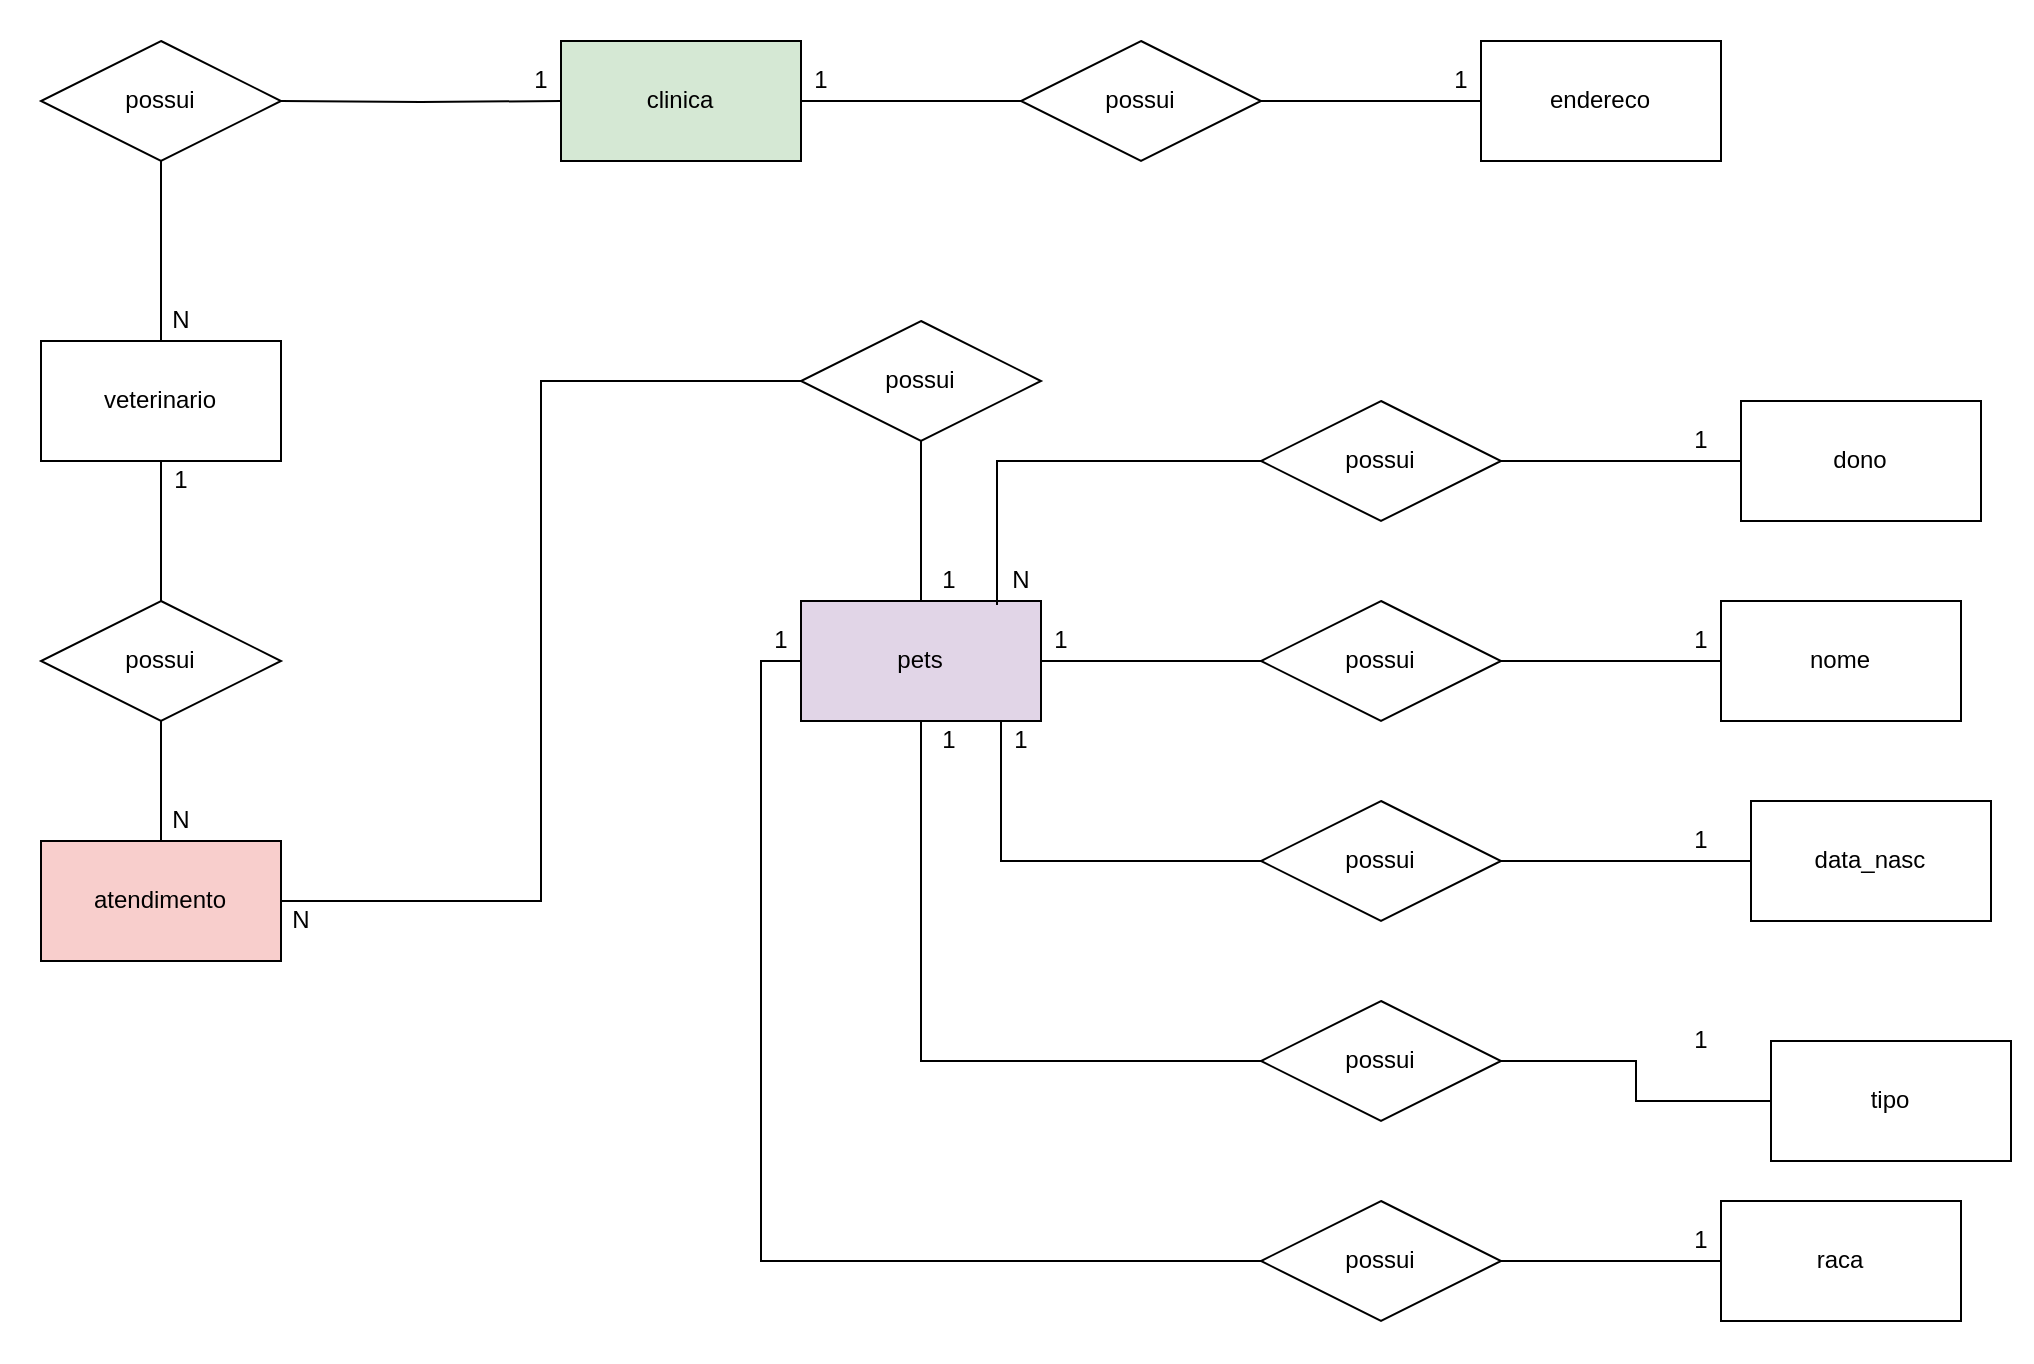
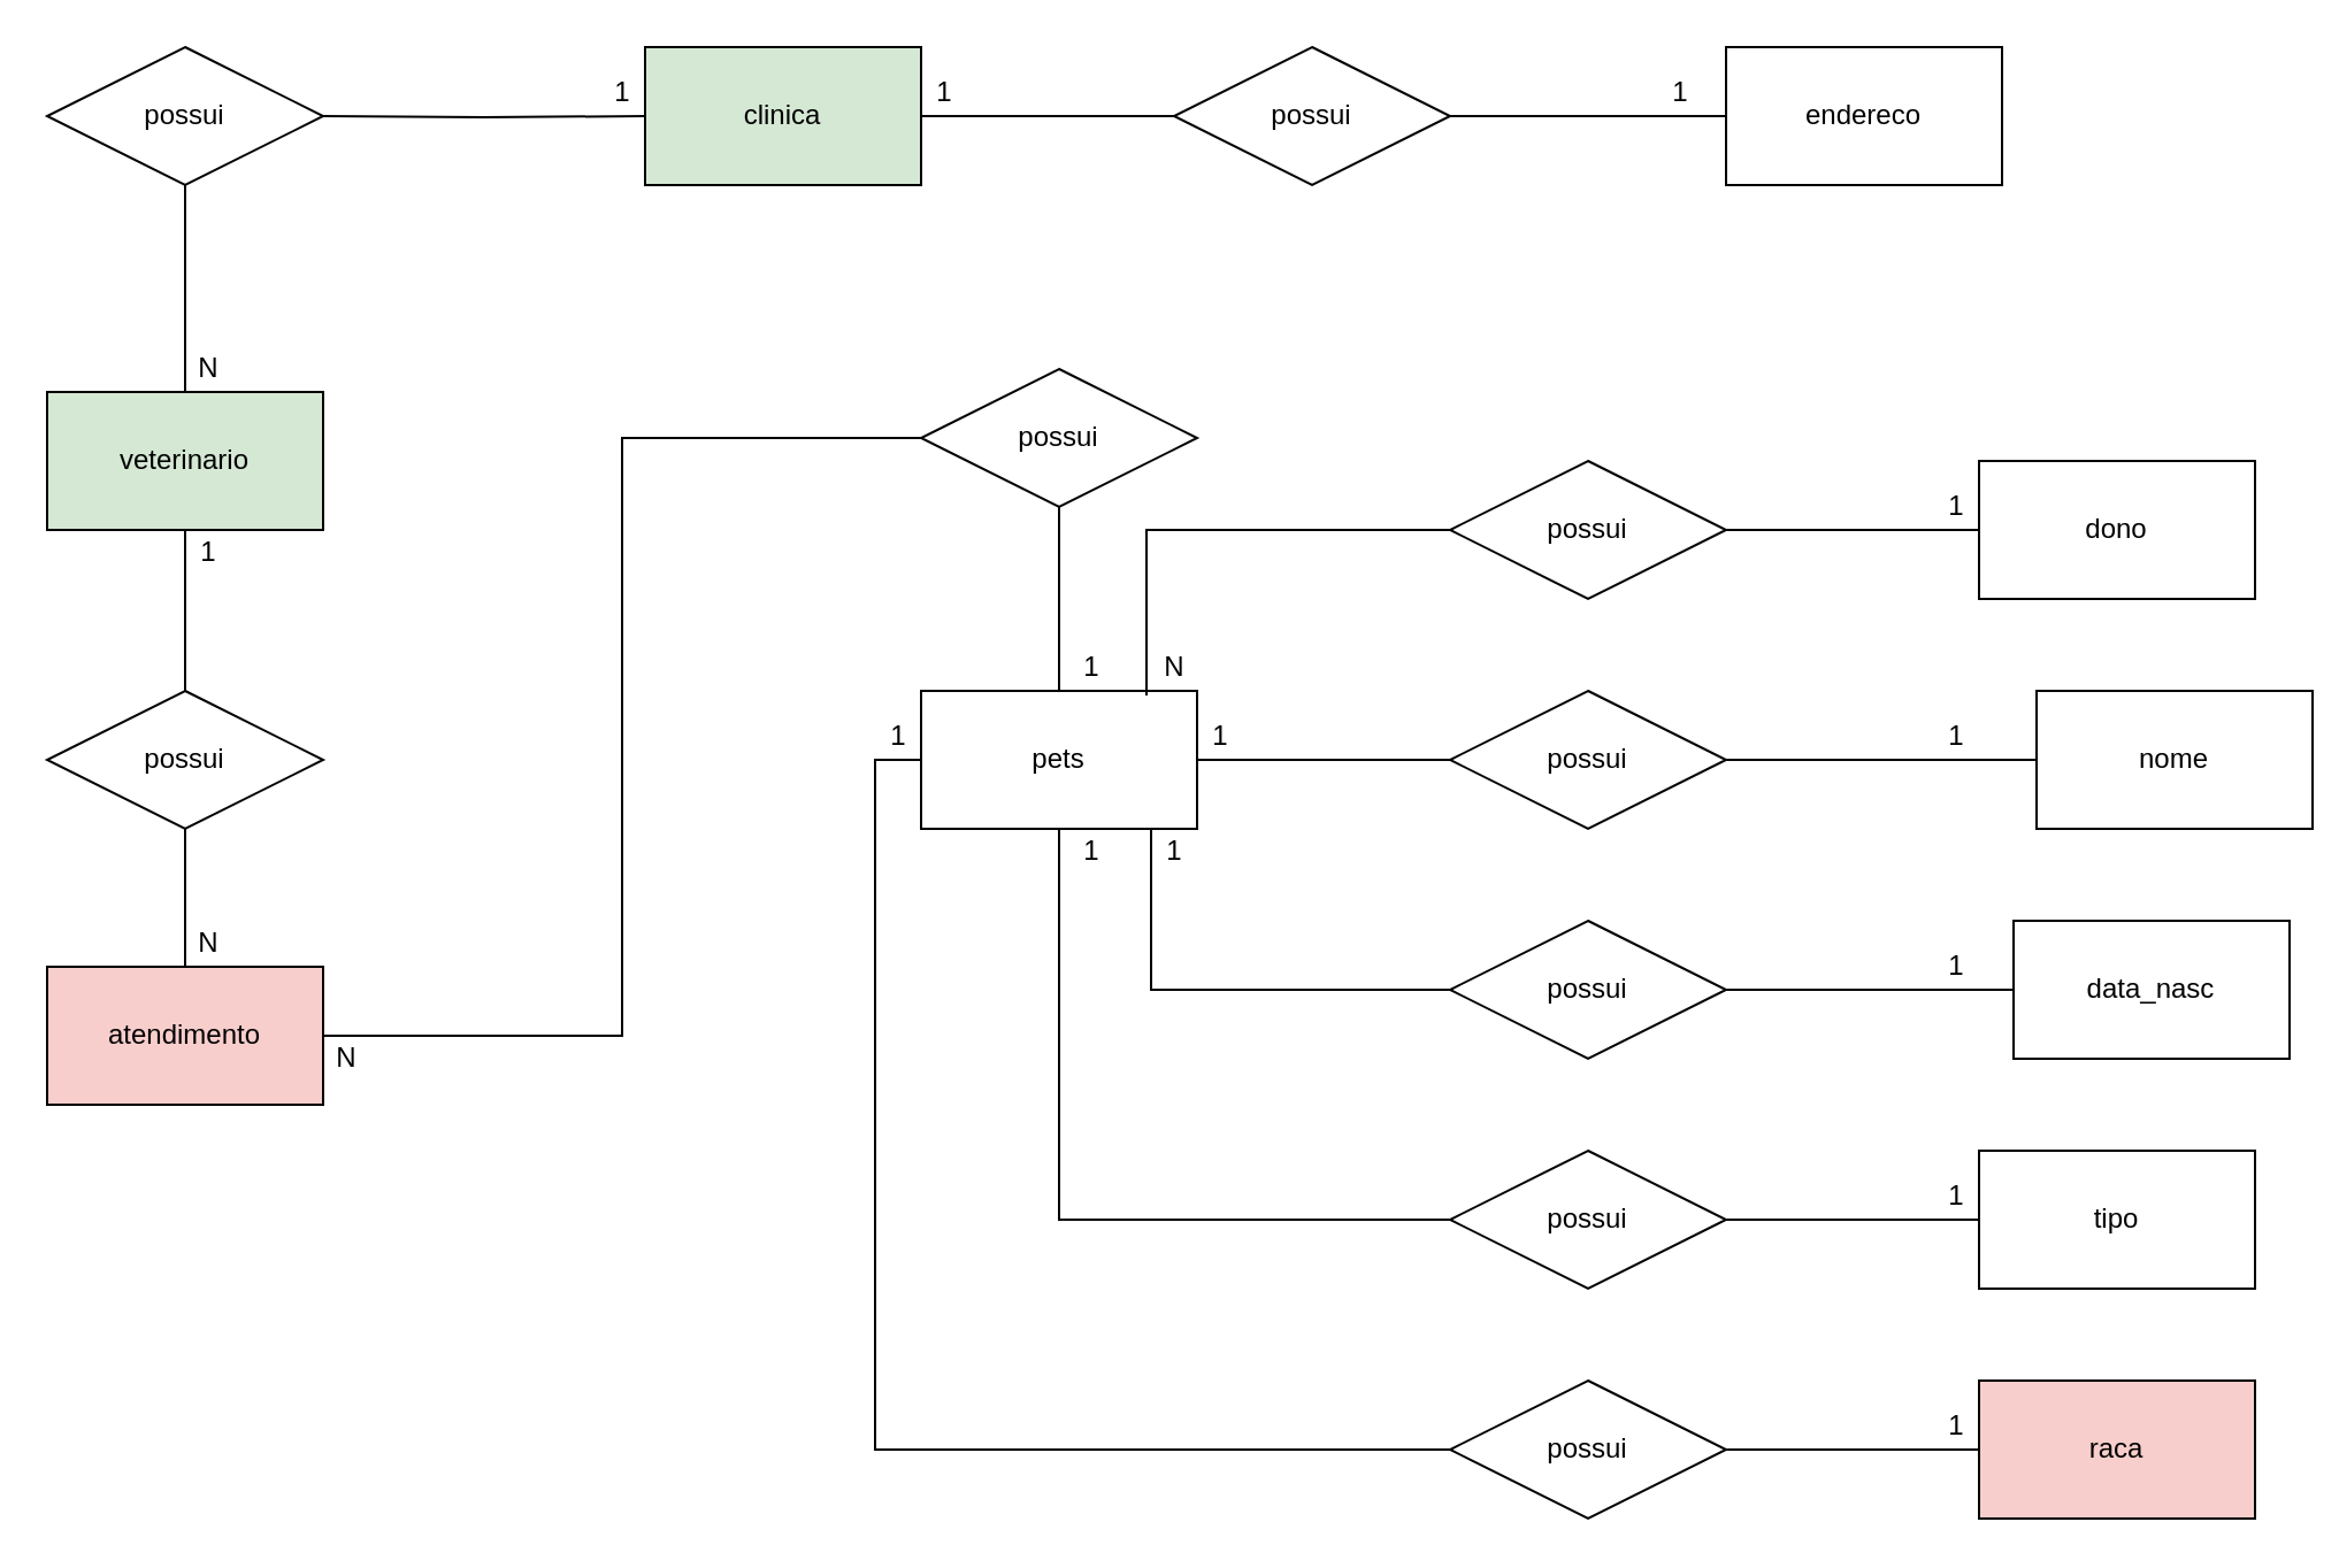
  <mxCell id="0" />
  <mxCell id="1" parent="0" />
  <mxCell id="2" style="edgeStyle=orthogonalEdgeStyle;rounded=0;orthogonalLoop=1;jettySize=auto;html=1;entryX=0;entryY=0.5;entryDx=0;entryDy=0;endArrow=none;endFill=0;" parent="1" source="4" target="6" edge="1"><mxGeometry relative="1" as="geometry" /></mxCell>
  <mxCell id="3" style="edgeStyle=orthogonalEdgeStyle;rounded=0;orthogonalLoop=1;jettySize=auto;html=1;entryX=0;entryY=0.5;entryDx=0;entryDy=0;endArrow=none;endFill=0;" parent="1" source="4" target="11" edge="1"><mxGeometry relative="1" as="geometry"><Array as="points"><mxPoint x="500" y="430" /></Array></mxGeometry></mxCell>
- <mxCell id="4" value="pets" style="rounded=0;whiteSpace=wrap;html=1;fillColor=#e1d5e7;" parent="1" vertex="1"><mxGeometry x="400" y="300" width="120" height="60" as="geometry" /></mxCell>
+ <mxCell id="4" value="pets" style="rounded=0;whiteSpace=wrap;html=1;" parent="1" vertex="1"><mxGeometry x="400" y="300" width="120" height="60" as="geometry" /></mxCell>
  <mxCell id="5" style="edgeStyle=orthogonalEdgeStyle;rounded=0;orthogonalLoop=1;jettySize=auto;html=1;entryX=0;entryY=0.5;entryDx=0;entryDy=0;endArrow=none;endFill=0;" parent="1" source="6" target="7" edge="1"><mxGeometry relative="1" as="geometry" /></mxCell>
  <mxCell id="6" value="possui" style="shape=rhombus;perimeter=rhombusPerimeter;whiteSpace=wrap;html=1;align=center;" parent="1" vertex="1"><mxGeometry x="630" y="300" width="120" height="60" as="geometry" /></mxCell>
- <mxCell id="7" value="nome" style="rounded=0;whiteSpace=wrap;html=1;" parent="1" vertex="1"><mxGeometry x="860" y="300" width="120" height="60" as="geometry" /></mxCell>
+ <mxCell id="7" value="nome" style="rounded=0;whiteSpace=wrap;html=1;" parent="1" vertex="1"><mxGeometry x="885" y="300" width="120" height="60" as="geometry" /></mxCell>
  <mxCell id="8" value="1" style="text;html=1;align=center;verticalAlign=middle;resizable=0;points=[];autosize=1;strokeColor=none;" parent="1" vertex="1"><mxGeometry x="520" y="310" width="20" height="20" as="geometry" /></mxCell>
  <mxCell id="9" value="1" style="text;html=1;align=center;verticalAlign=middle;resizable=0;points=[];autosize=1;strokeColor=none;" parent="1" vertex="1"><mxGeometry x="840" y="310" width="20" height="20" as="geometry" /></mxCell>
  <mxCell id="10" style="edgeStyle=orthogonalEdgeStyle;rounded=0;orthogonalLoop=1;jettySize=auto;html=1;entryX=0;entryY=0.5;entryDx=0;entryDy=0;endArrow=none;endFill=0;" parent="1" source="11" target="12" edge="1"><mxGeometry relative="1" as="geometry" /></mxCell>
  <mxCell id="11" value="possui" style="shape=rhombus;perimeter=rhombusPerimeter;whiteSpace=wrap;html=1;align=center;" parent="1" vertex="1"><mxGeometry x="630" y="400" width="120" height="60" as="geometry" /></mxCell>
  <mxCell id="12" value="data_nasc" style="rounded=0;whiteSpace=wrap;html=1;" parent="1" vertex="1"><mxGeometry x="875" y="400" width="120" height="60" as="geometry" /></mxCell>
  <mxCell id="13" value="1" style="text;html=1;align=center;verticalAlign=middle;resizable=0;points=[];autosize=1;strokeColor=none;" parent="1" vertex="1"><mxGeometry x="500" y="360" width="20" height="20" as="geometry" /></mxCell>
  <mxCell id="14" value="1" style="text;html=1;align=center;verticalAlign=middle;resizable=0;points=[];autosize=1;strokeColor=none;" parent="1" vertex="1"><mxGeometry x="840" y="410" width="20" height="20" as="geometry" /></mxCell>
- <mxCell id="15" value="tipo" style="rounded=0;whiteSpace=wrap;html=1;" parent="1" vertex="1"><mxGeometry x="885" y="520" width="120" height="60" as="geometry" /></mxCell>
+ <mxCell id="15" value="tipo" style="rounded=0;whiteSpace=wrap;html=1;" parent="1" vertex="1"><mxGeometry x="860" y="500" width="120" height="60" as="geometry" /></mxCell>
  <mxCell id="16" style="edgeStyle=orthogonalEdgeStyle;rounded=0;orthogonalLoop=1;jettySize=auto;html=1;entryX=0;entryY=0.5;entryDx=0;entryDy=0;endArrow=none;endFill=0;" parent="1" source="18" target="15" edge="1"><mxGeometry relative="1" as="geometry" /></mxCell>
  <mxCell id="17" style="edgeStyle=orthogonalEdgeStyle;rounded=0;orthogonalLoop=1;jettySize=auto;html=1;entryX=0.5;entryY=1;entryDx=0;entryDy=0;endArrow=none;endFill=0;" parent="1" source="18" target="4" edge="1"><mxGeometry relative="1" as="geometry"><Array as="points"><mxPoint x="460" y="530" /></Array></mxGeometry></mxCell>
  <mxCell id="18" value="possui" style="shape=rhombus;perimeter=rhombusPerimeter;whiteSpace=wrap;html=1;align=center;" parent="1" vertex="1"><mxGeometry x="630" y="500" width="120" height="60" as="geometry" /></mxCell>
  <mxCell id="19" value="1" style="text;html=1;align=center;verticalAlign=middle;resizable=0;points=[];autosize=1;strokeColor=none;" parent="1" vertex="1"><mxGeometry x="464" y="360" width="20" height="20" as="geometry" /></mxCell>
  <mxCell id="20" value="1" style="text;html=1;align=center;verticalAlign=middle;resizable=0;points=[];autosize=1;strokeColor=none;" parent="1" vertex="1"><mxGeometry x="840" y="510" width="20" height="20" as="geometry" /></mxCell>
- <mxCell id="21" value="dono" style="rounded=0;whiteSpace=wrap;html=1;" parent="1" vertex="1"><mxGeometry x="870" y="200" width="120" height="60" as="geometry" /></mxCell>
+ <mxCell id="21" value="dono" style="rounded=0;whiteSpace=wrap;html=1;" parent="1" vertex="1"><mxGeometry x="860" y="200" width="120" height="60" as="geometry" /></mxCell>
  <mxCell id="22" style="edgeStyle=orthogonalEdgeStyle;rounded=0;orthogonalLoop=1;jettySize=auto;html=1;entryX=0;entryY=0.5;entryDx=0;entryDy=0;endArrow=none;endFill=0;" parent="1" source="24" target="21" edge="1"><mxGeometry relative="1" as="geometry" /></mxCell>
  <mxCell id="23" style="edgeStyle=orthogonalEdgeStyle;rounded=0;orthogonalLoop=1;jettySize=auto;html=1;endArrow=none;endFill=0;" parent="1" source="24" edge="1"><mxGeometry relative="1" as="geometry"><mxPoint x="498" y="302" as="targetPoint" /><Array as="points"><mxPoint x="498" y="230" /></Array></mxGeometry></mxCell>
  <mxCell id="24" value="possui" style="shape=rhombus;perimeter=rhombusPerimeter;whiteSpace=wrap;html=1;align=center;" parent="1" vertex="1"><mxGeometry x="630" y="200" width="120" height="60" as="geometry" /></mxCell>
  <mxCell id="25" value="N" style="text;html=1;align=center;verticalAlign=middle;resizable=0;points=[];autosize=1;strokeColor=none;" parent="1" vertex="1"><mxGeometry x="500" y="280" width="20" height="20" as="geometry" /></mxCell>
  <mxCell id="26" value="1" style="text;html=1;align=center;verticalAlign=middle;resizable=0;points=[];autosize=1;strokeColor=none;" parent="1" vertex="1"><mxGeometry x="840" y="210" width="20" height="20" as="geometry" /></mxCell>
  <mxCell id="27" style="edgeStyle=orthogonalEdgeStyle;rounded=0;orthogonalLoop=1;jettySize=auto;html=1;entryX=0;entryY=0.5;entryDx=0;entryDy=0;endArrow=none;endFill=0;" parent="1" source="29" target="30" edge="1"><mxGeometry relative="1" as="geometry" /></mxCell>
  <mxCell id="28" style="edgeStyle=orthogonalEdgeStyle;rounded=0;orthogonalLoop=1;jettySize=auto;html=1;entryX=0;entryY=0.5;entryDx=0;entryDy=0;endArrow=none;endFill=0;" parent="1" source="29" target="4" edge="1"><mxGeometry relative="1" as="geometry" /></mxCell>
  <mxCell id="29" value="possui" style="shape=rhombus;perimeter=rhombusPerimeter;whiteSpace=wrap;html=1;align=center;" parent="1" vertex="1"><mxGeometry x="630" y="600" width="120" height="60" as="geometry" /></mxCell>
- <mxCell id="30" value="raca" style="rounded=0;whiteSpace=wrap;html=1;" parent="1" vertex="1"><mxGeometry x="860" y="600" width="120" height="60" as="geometry" /></mxCell>
+ <mxCell id="30" value="raca" style="rounded=0;whiteSpace=wrap;html=1;fillColor=#f8cecc;" parent="1" vertex="1"><mxGeometry x="860" y="600" width="120" height="60" as="geometry" /></mxCell>
  <mxCell id="31" value="1" style="text;html=1;align=center;verticalAlign=middle;resizable=0;points=[];autosize=1;strokeColor=none;" parent="1" vertex="1"><mxGeometry x="380" y="310" width="20" height="20" as="geometry" /></mxCell>
  <mxCell id="32" value="1" style="text;html=1;align=center;verticalAlign=middle;resizable=0;points=[];autosize=1;strokeColor=none;" parent="1" vertex="1"><mxGeometry x="840" y="610" width="20" height="20" as="geometry" /></mxCell>
  <mxCell id="33" style="edgeStyle=orthogonalEdgeStyle;rounded=0;orthogonalLoop=1;jettySize=auto;html=1;entryX=0;entryY=0.5;entryDx=0;entryDy=0;endArrow=none;endFill=0;" parent="1" source="34" target="36" edge="1"><mxGeometry relative="1" as="geometry" /></mxCell>
  <mxCell id="34" value="clinica" style="rounded=0;whiteSpace=wrap;html=1;fillColor=#d5e8d4;" parent="1" vertex="1"><mxGeometry x="280" y="20" width="120" height="60" as="geometry" /></mxCell>
  <mxCell id="35" style="edgeStyle=orthogonalEdgeStyle;rounded=0;orthogonalLoop=1;jettySize=auto;html=1;entryX=0;entryY=0.5;entryDx=0;entryDy=0;endArrow=none;endFill=0;" parent="1" source="36" target="37" edge="1"><mxGeometry relative="1" as="geometry" /></mxCell>
  <mxCell id="36" value="possui" style="shape=rhombus;perimeter=rhombusPerimeter;whiteSpace=wrap;html=1;align=center;" parent="1" vertex="1"><mxGeometry x="510" y="20" width="120" height="60" as="geometry" /></mxCell>
- <mxCell id="37" value="endereco" style="rounded=0;whiteSpace=wrap;html=1;" parent="1" vertex="1"><mxGeometry x="740" y="20" width="120" height="60" as="geometry" /></mxCell>
+ <mxCell id="37" value="endereco" style="rounded=0;whiteSpace=wrap;html=1;" parent="1" vertex="1"><mxGeometry x="750" y="20" width="120" height="60" as="geometry" /></mxCell>
  <mxCell id="38" value="1" style="text;html=1;align=center;verticalAlign=middle;resizable=0;points=[];autosize=1;strokeColor=none;" parent="1" vertex="1"><mxGeometry x="720" y="30" width="20" height="20" as="geometry" /></mxCell>
  <mxCell id="39" value="1" style="text;html=1;align=center;verticalAlign=middle;resizable=0;points=[];autosize=1;strokeColor=none;" parent="1" vertex="1"><mxGeometry x="400" y="30" width="20" height="20" as="geometry" /></mxCell>
  <mxCell id="40" value="" style="edgeStyle=orthogonalEdgeStyle;rounded=0;orthogonalLoop=1;jettySize=auto;html=1;endArrow=none;endFill=0;" edge="1" parent="1" source="42" target="45"><mxGeometry relative="1" as="geometry" /></mxCell>
  <mxCell id="41" style="edgeStyle=orthogonalEdgeStyle;rounded=0;orthogonalLoop=1;jettySize=auto;html=1;entryX=0;entryY=0.5;entryDx=0;entryDy=0;endArrow=none;endFill=0;" edge="1" parent="1" source="42" target="55"><mxGeometry relative="1" as="geometry" /></mxCell>
  <mxCell id="42" value="atendimento" style="rounded=0;whiteSpace=wrap;html=1;fillColor=#f8cecc;" vertex="1" parent="1"><mxGeometry x="20" y="420" width="120" height="60" as="geometry" /></mxCell>
  <mxCell id="43" style="edgeStyle=orthogonalEdgeStyle;rounded=0;orthogonalLoop=1;jettySize=auto;html=1;entryX=0.5;entryY=1;entryDx=0;entryDy=0;endArrow=none;endFill=0;" edge="1" parent="1" source="45" target="46"><mxGeometry relative="1" as="geometry" /></mxCell>
  <mxCell id="44" style="edgeStyle=orthogonalEdgeStyle;rounded=0;orthogonalLoop=1;jettySize=auto;html=1;endArrow=none;endFill=0;" edge="1" parent="1" source="45" target="42"><mxGeometry relative="1" as="geometry" /></mxCell>
  <mxCell id="45" value="possui" style="shape=rhombus;perimeter=rhombusPerimeter;whiteSpace=wrap;html=1;align=center;" vertex="1" parent="1"><mxGeometry x="20" y="300" width="120" height="60" as="geometry" /></mxCell>
- <mxCell id="46" value="veterinario" style="rounded=0;whiteSpace=wrap;html=1;" vertex="1" parent="1"><mxGeometry x="20" y="170" width="120" height="60" as="geometry" /></mxCell>
+ <mxCell id="46" value="veterinario" style="rounded=0;whiteSpace=wrap;html=1;fillColor=#d5e8d4;" vertex="1" parent="1"><mxGeometry x="20" y="170" width="120" height="60" as="geometry" /></mxCell>
  <mxCell id="47" value="N" style="text;html=1;align=center;verticalAlign=middle;resizable=0;points=[];autosize=1;strokeColor=none;" vertex="1" parent="1"><mxGeometry x="80" y="150" width="20" height="20" as="geometry" /></mxCell>
  <mxCell id="48" style="edgeStyle=orthogonalEdgeStyle;rounded=0;orthogonalLoop=1;jettySize=auto;html=1;entryX=0.5;entryY=1;entryDx=0;entryDy=0;endArrow=none;endFill=0;" edge="1" source="46" target="49" parent="1"><mxGeometry relative="1" as="geometry" /></mxCell>
  <mxCell id="49" value="possui" style="shape=rhombus;perimeter=rhombusPerimeter;whiteSpace=wrap;html=1;align=center;" vertex="1" parent="1"><mxGeometry x="20" y="20" width="120" height="60" as="geometry" /></mxCell>
  <mxCell id="50" style="edgeStyle=orthogonalEdgeStyle;rounded=0;orthogonalLoop=1;jettySize=auto;html=1;entryX=1;entryY=0.5;entryDx=0;entryDy=0;endArrow=none;endFill=0;" edge="1" target="49" parent="1"><mxGeometry relative="1" as="geometry"><mxPoint x="280" y="50" as="sourcePoint" /></mxGeometry></mxCell>
  <mxCell id="51" value="1" style="text;html=1;align=center;verticalAlign=middle;resizable=0;points=[];autosize=1;strokeColor=none;" vertex="1" parent="1"><mxGeometry x="260" y="30" width="20" height="20" as="geometry" /></mxCell>
  <mxCell id="52" value="N" style="text;html=1;align=center;verticalAlign=middle;resizable=0;points=[];autosize=1;strokeColor=none;" vertex="1" parent="1"><mxGeometry x="80" y="400" width="20" height="20" as="geometry" /></mxCell>
  <mxCell id="53" value="1" style="text;html=1;align=center;verticalAlign=middle;resizable=0;points=[];autosize=1;strokeColor=none;" vertex="1" parent="1"><mxGeometry x="80" y="230" width="20" height="20" as="geometry" /></mxCell>
  <mxCell id="54" style="edgeStyle=orthogonalEdgeStyle;rounded=0;orthogonalLoop=1;jettySize=auto;html=1;entryX=0.5;entryY=0;entryDx=0;entryDy=0;endArrow=none;endFill=0;" edge="1" parent="1" source="55" target="4"><mxGeometry relative="1" as="geometry" /></mxCell>
  <mxCell id="55" value="possui" style="shape=rhombus;perimeter=rhombusPerimeter;whiteSpace=wrap;html=1;align=center;" vertex="1" parent="1"><mxGeometry x="400" y="160" width="120" height="60" as="geometry" /></mxCell>
  <mxCell id="56" value="N" style="text;html=1;align=center;verticalAlign=middle;resizable=0;points=[];autosize=1;strokeColor=none;" vertex="1" parent="1"><mxGeometry x="140" y="450" width="20" height="20" as="geometry" /></mxCell>
  <mxCell id="57" value="1" style="text;html=1;align=center;verticalAlign=middle;resizable=0;points=[];autosize=1;strokeColor=none;" vertex="1" parent="1"><mxGeometry x="464" y="280" width="20" height="20" as="geometry" /></mxCell>
